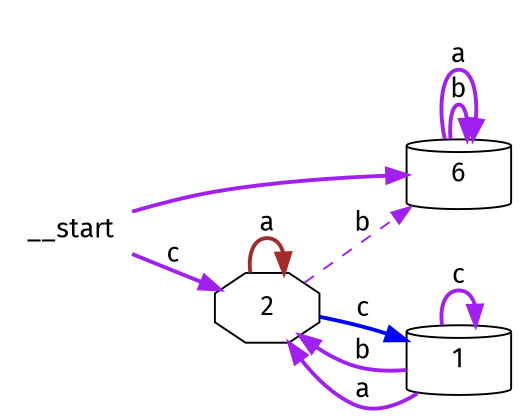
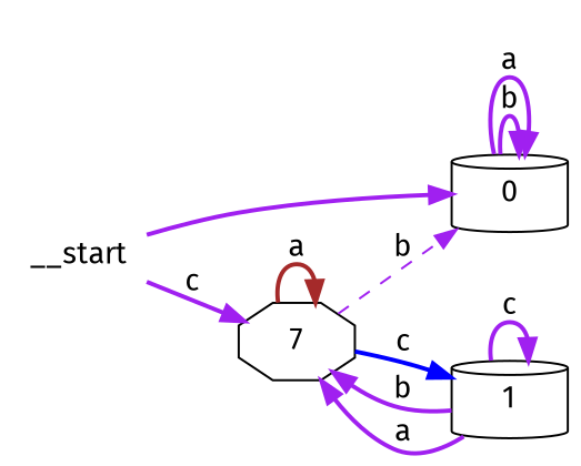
  digraph {
    fontname="Fira Sans"
    rankdir=LR
    node [fontname="Fira Sans" shape=cylinder]
    edge [color=purple fontname="Fira Sans" style=bold]
    __start [shape=none]
-   n2 [label=6]
-   n3 [label=2 shape=octagon]
+   n2 [label=0]
+   n3 [label=7 shape=octagon]
    n4 [label=1]
    __start -> n2
    __start -> n3 [label=c]
    n2 -> n2 [label=b]
    n2 -> n2 [label=a]
    n3 -> n2 [label=b style=dashed]
    n3 -> n3 [color=brown label=a]
    n3 -> n4 [color=blue label=c]
    n4 -> n3 [label=b]
    n4 -> n3 [label=a]
    n4 -> n4 [label=c]
  }
